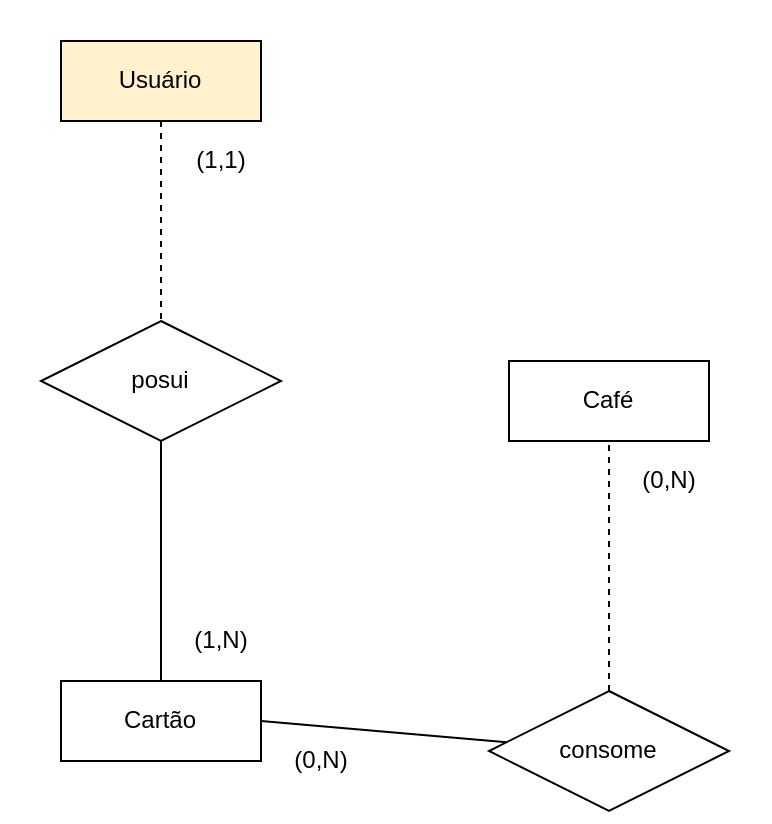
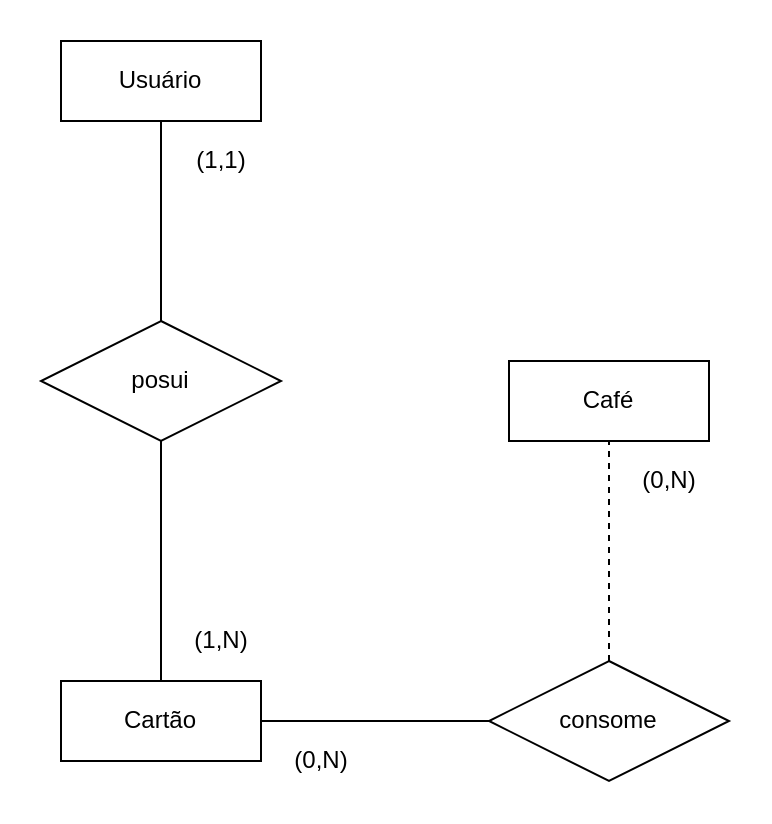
  <mxCell id="0" />
  <mxCell id="1" parent="0" />
- <mxCell id="2" value="Usuário" style="whiteSpace=wrap;html=1;align=center;fillColor=#fff2cc;" vertex="1" parent="1"><mxGeometry x="30" y="20" width="100" height="40" as="geometry" /></mxCell>
+ <mxCell id="2" value="Usuário" style="whiteSpace=wrap;html=1;align=center;" vertex="1" parent="1"><mxGeometry x="30" y="20" width="100" height="40" as="geometry" /></mxCell>
  <mxCell id="3" value="Cartão" style="whiteSpace=wrap;html=1;align=center;" vertex="1" parent="1"><mxGeometry x="30" y="340" width="100" height="40" as="geometry" /></mxCell>
  <mxCell id="4" value="Café" style="whiteSpace=wrap;html=1;align=center;" vertex="1" parent="1"><mxGeometry x="254" y="180" width="100" height="40" as="geometry" /></mxCell>
  <mxCell id="5" value="posui" style="shape=rhombus;perimeter=rhombusPerimeter;whiteSpace=wrap;html=1;align=center;" vertex="1" parent="1"><mxGeometry x="20" y="160" width="120" height="60" as="geometry" /></mxCell>
- <mxCell id="6" value="" style="endArrow=none;html=1;rounded=0;exitX=0.5;exitY=1;exitDx=0;exitDy=0;dashed=1;" edge="1" parent="1" source="2" target="5"><mxGeometry relative="1" as="geometry"><mxPoint x="370" y="210" as="sourcePoint" /><mxPoint x="530" y="210" as="targetPoint" /></mxGeometry></mxCell>
+ <mxCell id="6" value="" style="endArrow=none;html=1;rounded=0;exitX=0.5;exitY=1;exitDx=0;exitDy=0;" edge="1" parent="1" source="2" target="5"><mxGeometry relative="1" as="geometry"><mxPoint x="370" y="210" as="sourcePoint" /><mxPoint x="530" y="210" as="targetPoint" /></mxGeometry></mxCell>
  <mxCell id="7" value="" style="endArrow=none;html=1;rounded=0;exitX=0.5;exitY=1;exitDx=0;exitDy=0;entryX=0.5;entryY=0;entryDx=0;entryDy=0;" edge="1" parent="1" source="5" target="3"><mxGeometry relative="1" as="geometry"><mxPoint x="370" y="210" as="sourcePoint" /><mxPoint x="530" y="210" as="targetPoint" /></mxGeometry></mxCell>
- <mxCell id="8" value="consome" style="shape=rhombus;perimeter=rhombusPerimeter;whiteSpace=wrap;html=1;align=center;" vertex="1" parent="1"><mxGeometry x="244" y="345" width="120" height="60" as="geometry" /></mxCell>
+ <mxCell id="8" value="consome" style="shape=rhombus;perimeter=rhombusPerimeter;whiteSpace=wrap;html=1;align=center;" vertex="1" parent="1"><mxGeometry x="244" y="330" width="120" height="60" as="geometry" /></mxCell>
  <mxCell id="9" value="" style="endArrow=none;html=1;rounded=0;exitX=1;exitY=0.5;exitDx=0;exitDy=0;" edge="1" parent="1" source="3" target="8"><mxGeometry relative="1" as="geometry"><mxPoint x="370" y="210" as="sourcePoint" /><mxPoint x="530" y="210" as="targetPoint" /></mxGeometry></mxCell>
  <mxCell id="10" value="" style="endArrow=none;html=1;rounded=0;dashed=1;" edge="1" parent="1" source="8" target="4"><mxGeometry relative="1" as="geometry"><mxPoint x="244" y="210" as="sourcePoint" /><mxPoint x="404" y="210" as="targetPoint" /></mxGeometry></mxCell>
  <mxCell id="11" value="(0,N)" style="text;html=1;align=center;verticalAlign=middle;resizable=0;points=[];autosize=1;" vertex="1" parent="1"><mxGeometry x="314" y="230" width="40" height="20" as="geometry" /></mxCell>
  <mxCell id="12" value="(0,N)" style="text;html=1;align=center;verticalAlign=middle;resizable=0;points=[];autosize=1;" vertex="1" parent="1"><mxGeometry x="140" y="370" width="40" height="20" as="geometry" /></mxCell>
  <mxCell id="13" value="(1,1)" style="text;html=1;align=center;verticalAlign=middle;resizable=0;points=[];autosize=1;" vertex="1" parent="1"><mxGeometry x="90" y="70" width="40" height="20" as="geometry" /></mxCell>
  <mxCell id="14" value="(1,N)" style="text;html=1;align=center;verticalAlign=middle;resizable=0;points=[];autosize=1;" vertex="1" parent="1"><mxGeometry x="90" y="310" width="40" height="20" as="geometry" /></mxCell>
